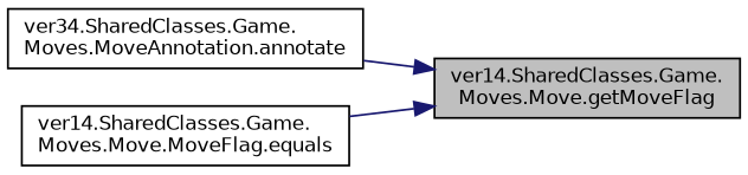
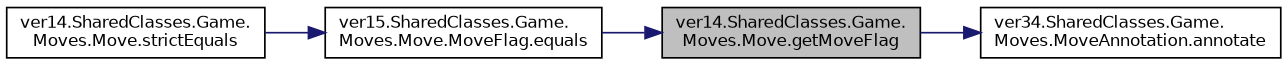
  digraph {
    rankdir=RL
    node [color=black fillcolor=white fontname=Helvetica fontsize=10 shape=record style=filled]
    edge [color=midnightblue dir=back fontname=Helvetica fontsize=10 labelfontname=Helvetica labelfontsize=10 style=solid]
    n1 [fillcolor=grey75 fontcolor=black height=0.2 label="ver14.SharedClasses.Game.\lMoves.Move.getMoveFlag" width=0.4]
    n2 [height=0.2 label="ver34.SharedClasses.Game.\lMoves.MoveAnnotation.annotate" width=0.4]
-   n3 [height=0.2 label="ver14.SharedClasses.Game.\lMoves.Move.MoveFlag.equals" width=0.4]
-   n1 -> n2
+   n3 [height=0.2 label="ver15.SharedClasses.Game.\lMoves.Move.MoveFlag.equals" width=0.4]
+   n4 [height=0.2 label="ver14.SharedClasses.Game.\lMoves.Move.strictEquals" width=0.4]
+   n2 -> n1
    n1 -> n3
+   n3 -> n4
  }
